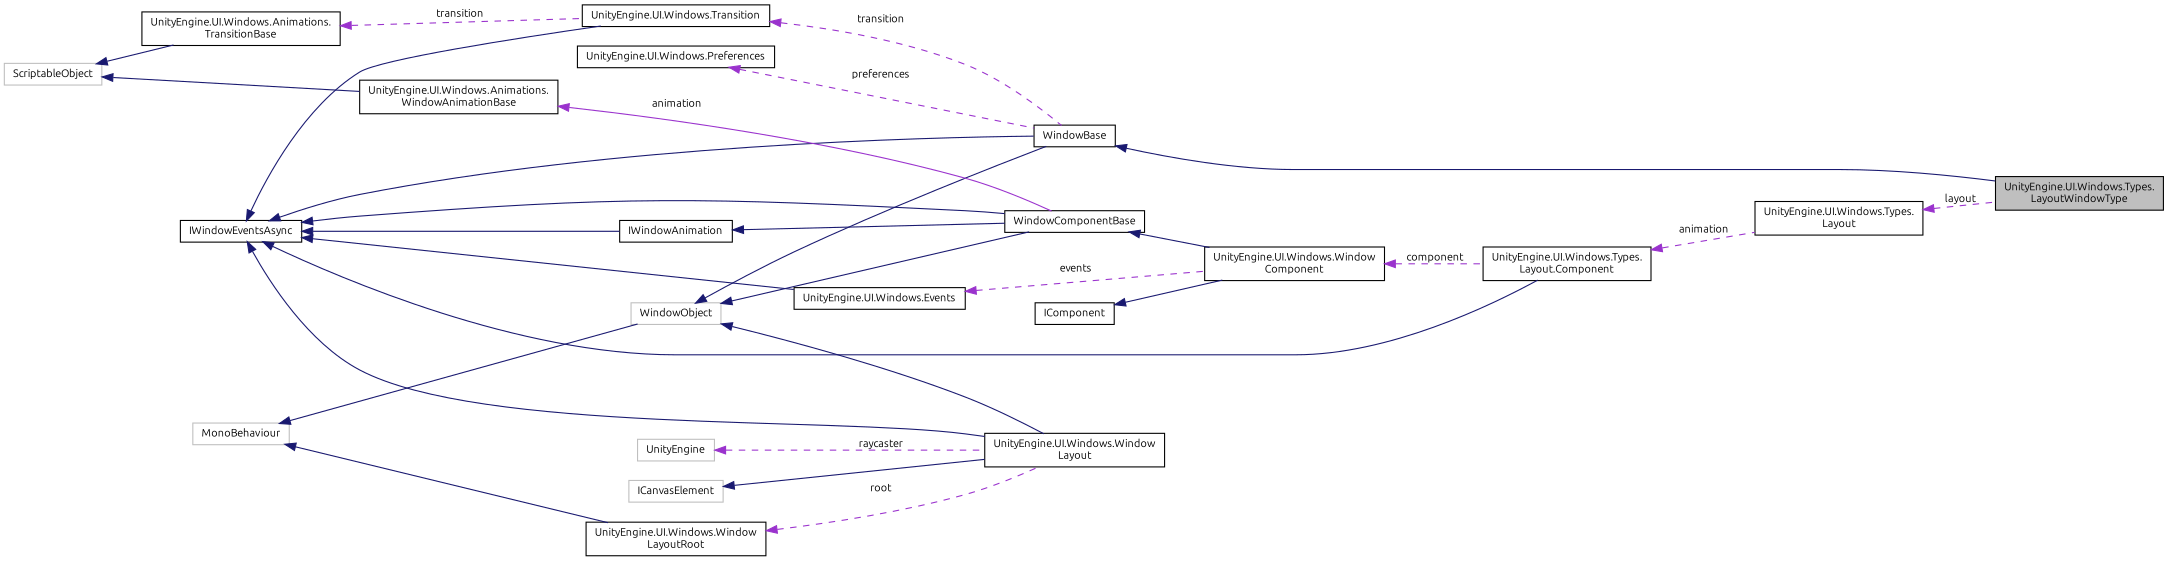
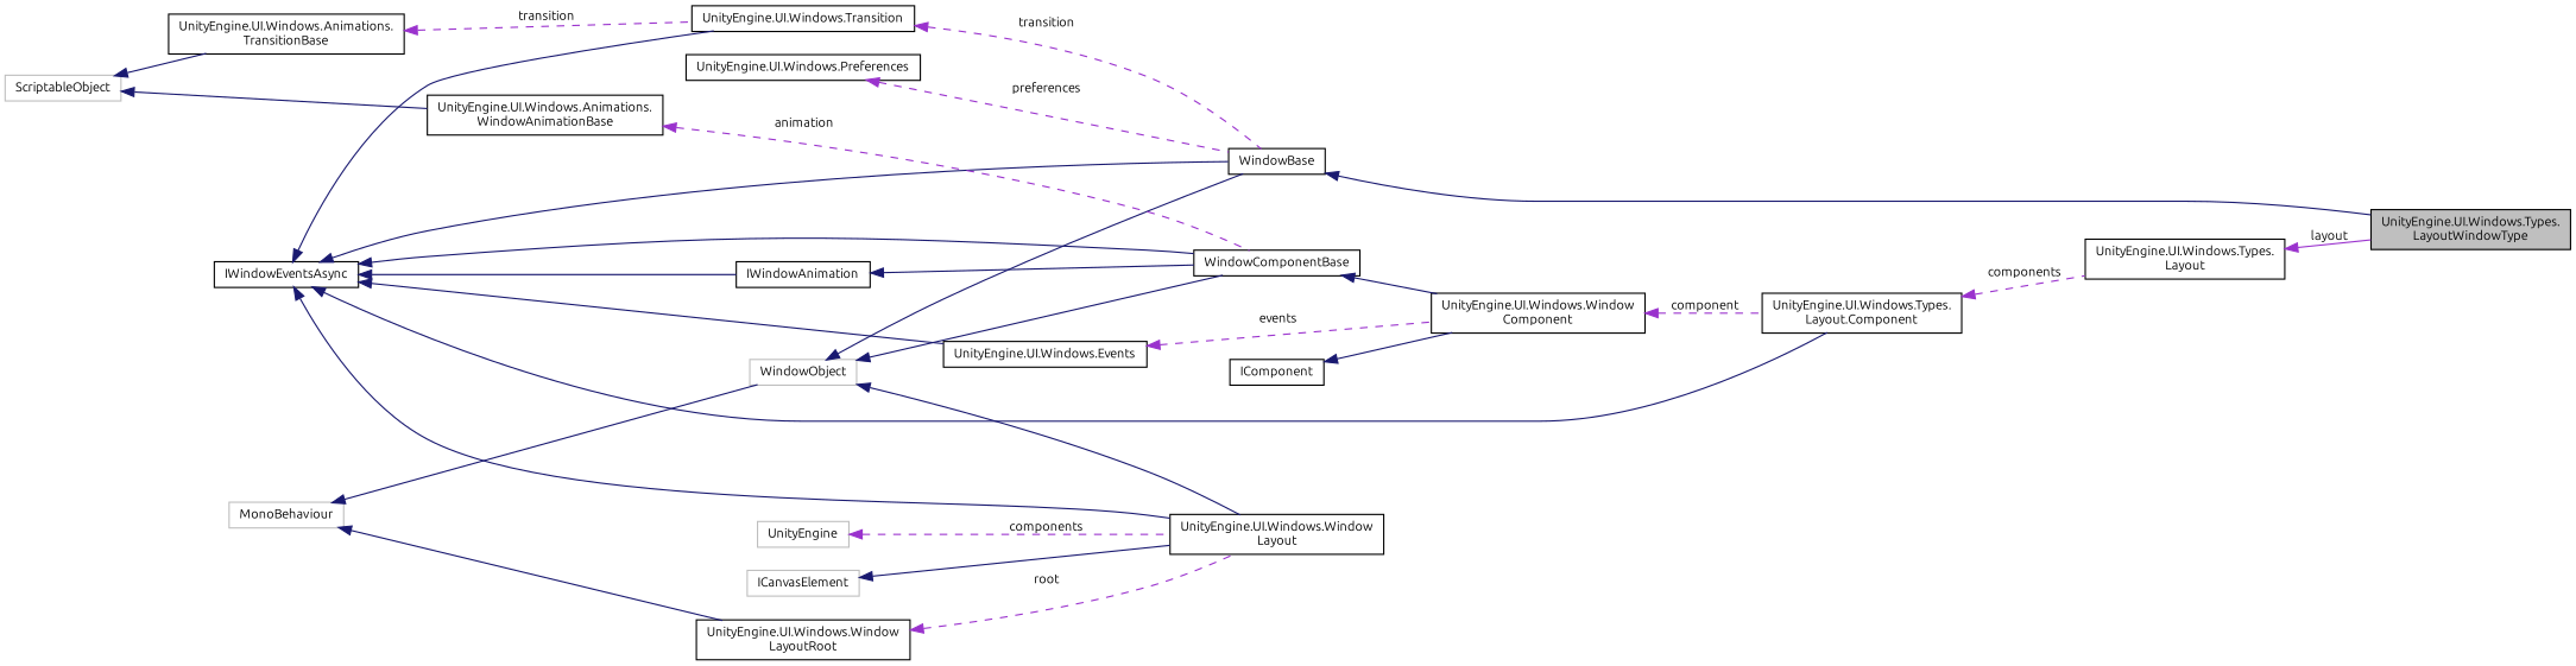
  digraph {
    fontname=Ubuntu
    rankdir=LR
    node [color=black fillcolor=white fontname=Ubuntu fontsize=10 shape=record style=filled]
    edge [color=midnightblue dir=back fontname=Ubuntu fontsize=10 labelfontname=FreeSans labelfontsize=10 style=solid]
    n1 [fillcolor=grey75 fontcolor=black height=0.2 label="UnityEngine.UI.Windows.Types.\lLayoutWindowType" width=0.4]
    n2 [height=0.2 label=WindowBase width=0.4]
    n3 [color=grey75 height=0.2 label=WindowObject width=0.4]
    n4 [height=0.2 label="UnityEngine.UI.Windows.Window\lLayout" width=0.4]
    n5 [height=0.2 label=WindowComponentBase width=0.4]
    n6 [height=0.2 label="UnityEngine.UI.Windows.Window\lComponent" width=0.4]
    n7 [color=grey75 height=0.2 label=MonoBehaviour width=0.4]
    n8 [height=0.2 label="UnityEngine.UI.Windows.Window\lLayoutRoot" width=0.4]
    n9 [height=0.2 label=IWindowEventsAsync width=0.4]
    n10 [height=0.2 label="UnityEngine.UI.Windows.Transition" width=0.4]
    n11 [height=0.2 label="UnityEngine.UI.Windows.Events" width=0.4]
    n12 [height=0.2 label="UnityEngine.UI.Windows.Types.\lLayout.Component" width=0.4]
    n13 [height=0.2 label=IWindowAnimation width=0.4]
    n14 [height=0.2 label="UnityEngine.UI.Windows.Types.\lLayout" width=0.4]
    n15 [height=0.2 label="UnityEngine.UI.Windows.Animations.\lTransitionBase" width=0.4]
    n16 [color=grey75 height=0.2 label=ScriptableObject width=0.4]
    n17 [height=0.2 label="UnityEngine.UI.Windows.Animations.\lWindowAnimationBase" width=0.4]
    n18 [height=0.2 label="UnityEngine.UI.Windows.Preferences" width=0.4]
    n19 [color=grey75 height=0.2 label=ICanvasElement width=0.4]
    n20 [color=grey75 height=0.2 label=UnityEngine width=0.4]
    n21 [height=0.2 label=IComponent width=0.4]
    n2 -> n1
    n3 -> n2
    n3 -> n4
    n3 -> n5
    n5 -> n6
    n6 -> n12 [color=darkorchid3 label=" component" style=dashed]
    n7 -> n3
    n7 -> n8
    n8 -> n4 [color=darkorchid3 label=" root" style=dashed]
    n9 -> n2
    n9 -> n4
    n9 -> n5
    n9 -> n10
    n9 -> n11
    n9 -> n12
    n9 -> n13
    n10 -> n2 [color=darkorchid3 label=" transition" style=dashed]
    n11 -> n6 [color=darkorchid3 label=" events" style=dashed]
-   n12 -> n14 [color=darkorchid3 label=" animation" style=dashed]
+   n12 -> n14 [color=darkorchid3 label=" components" style=dashed]
    n13 -> n5
-   n14 -> n1 [color=darkorchid3 label=" layout" style=dashed]
+   n14 -> n1 [color=darkorchid3 label=" layout"]
    n15 -> n10 [color=darkorchid3 label=" transition" style=dashed]
    n16 -> n15
    n16 -> n17
-   n17 -> n5 [color=darkorchid3 label=" animation"]
+   n17 -> n5 [color=darkorchid3 label=" animation" style=dashed]
    n18 -> n2 [color=darkorchid3 label=" preferences" style=dashed]
    n19 -> n4
-   n20 -> n4 [color=darkorchid3 label=" raycaster" style=dashed]
+   n20 -> n4 [color=darkorchid3 label=" components" style=dashed]
    n21 -> n6
  }
